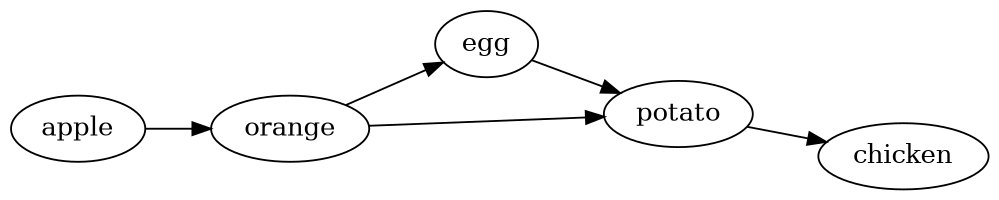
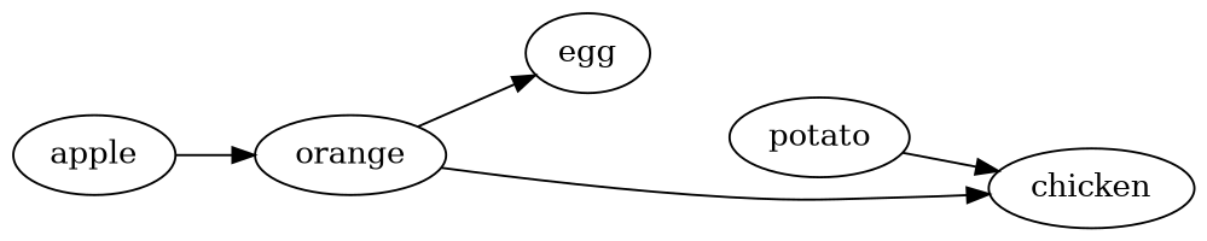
  digraph {
    rankdir=LR
    apple
    orange
    egg
    potato
    chicken
    apple -> orange
    orange -> egg
-   orange -> potato
-   egg -> potato
+   orange -> chicken
    potato -> chicken
  }
